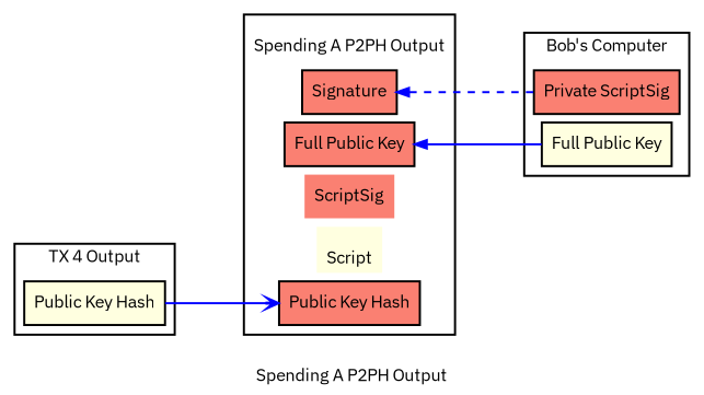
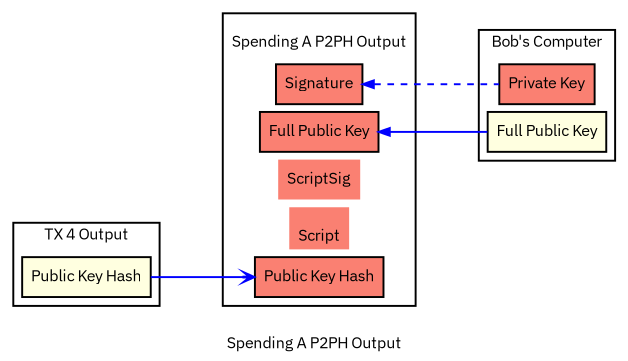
  digraph {
    fontname="IBM Plex Sans"
    label=" \nSpending A P2PH Output"
    nodesep=0.1
    penwidth=1.75
    rankdir=LR
    node [fillcolor=salmon fontname="IBM Plex Sans" penwidth=1.75 shape=box style=filled]
    edge [arrowhead=none arrowtail=normal color=blue dir=both fontname="IBM Plex Sans" minlen=2 penwidth=1.75 style=solid]
    n1 [label=Signature]
-   n2 [label="Private ScriptSig"]
+   n2 [label="Private Key"]
    n3 [label="Full Public Key"]
    n4 [fillcolor=lightyellow label="Full Public Key"]
    n5 [label=ScriptSig shape=none]
-   n6 [fillcolor=lightyellow label=" \nScript" shape=none]
+   n6 [label=" \nScript" shape=none]
    n7 [label="Public Key Hash"]
    n8 [fillcolor=lightyellow label="Public Key Hash"]
    subgraph sub_1 {
      n1
      n2
      n3
      n4
    }
    subgraph cluster_2 {
      n1
      n3
      n5
      n6
      n7
    }
    subgraph cluster_3 {
      label="TX 4 Output"
      n8
    }
    subgraph cluster_4 {
      label="Bob's Computer"
      n2
      n4
    }
    n1 -> n2 [style=dashed]
    n3 -> n4
    n8 -> n7 [arrowhead=vee arrowtail="" dir=""]
  }
